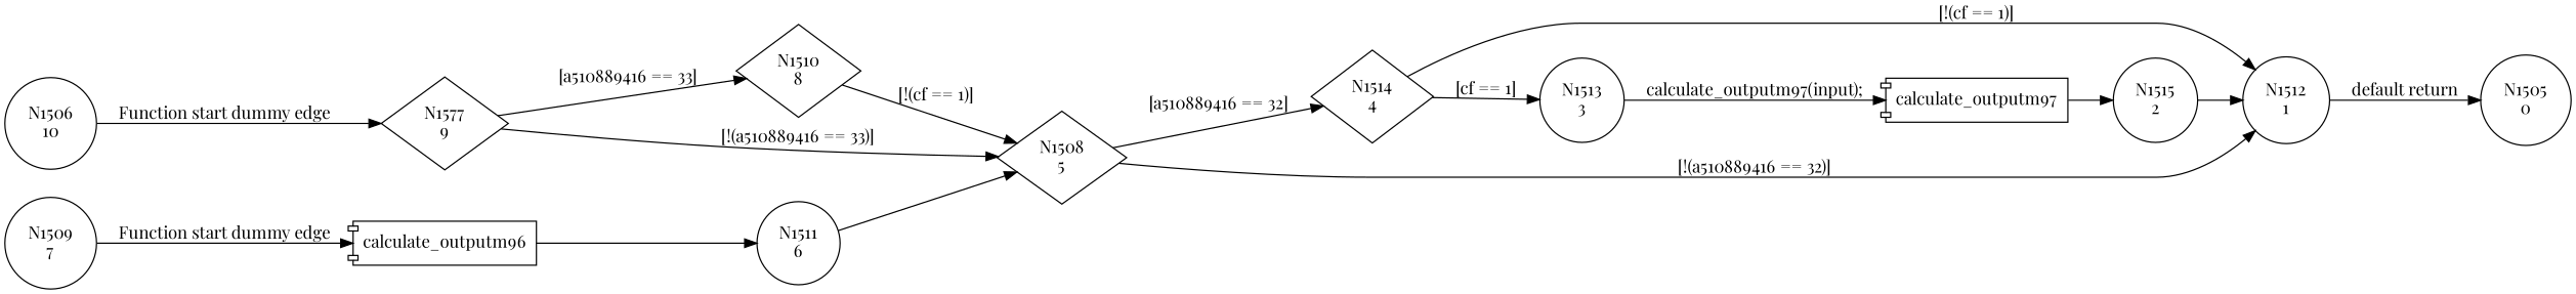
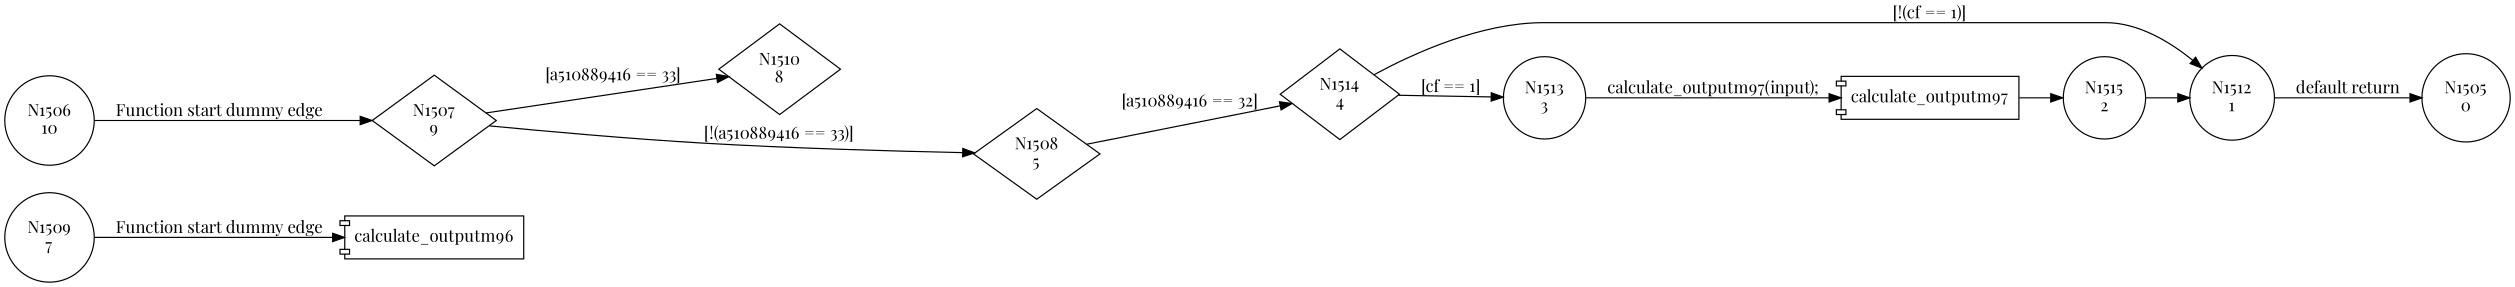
  digraph {
    fontname="Playfair Display"
    rankdir=LR
    node [fontname="Playfair Display" shape=circle]
    edge [fontname="Playfair Display"]
    n1 [label="N1506\n10"]
-   n2 [label="N1577\n9" shape=diamond]
+   n2 [label="N1507\n9" shape=diamond]
    n3 [label="N1510\n8" shape=diamond]
    n4 [label="N1508\n5" shape=diamond]
    n5 [label="N1514\n4" shape=diamond]
    n6 [label="N1512\n1"]
    n7 [label="N1509\n7"]
    n8 [label=calculate_outputm96 shape=component]
    n9 [label="N1513\n3"]
    n10 [label="N1505\n0"]
    n11 [label=calculate_outputm97 shape=component]
    n12 [label="N1515\n2"]
-   n13 [label="N1511\n6"]
    n1 -> n2 [label="Function start dummy edge"]
    n2 -> n3 [label="[a510889416 == 33]"]
    n2 -> n4 [label="[!(a510889416 == 33)]"]
-   n3 -> n4 [label="[!(cf == 1)]"]
    n4 -> n5 [label="[a510889416 == 32]"]
-   n4 -> n6 [label="[!(a510889416 == 32)]"]
    n5 -> n6 [label="[!(cf == 1)]"]
    n5 -> n9 [label="[cf == 1]"]
    n6 -> n10 [label="default return"]
    n7 -> n8 [label="Function start dummy edge"]
-   n8 -> n13
    n9 -> n11 [label="calculate_outputm97(input);"]
    n11 -> n12
    n12 -> n6
-   n13 -> n4
  }
